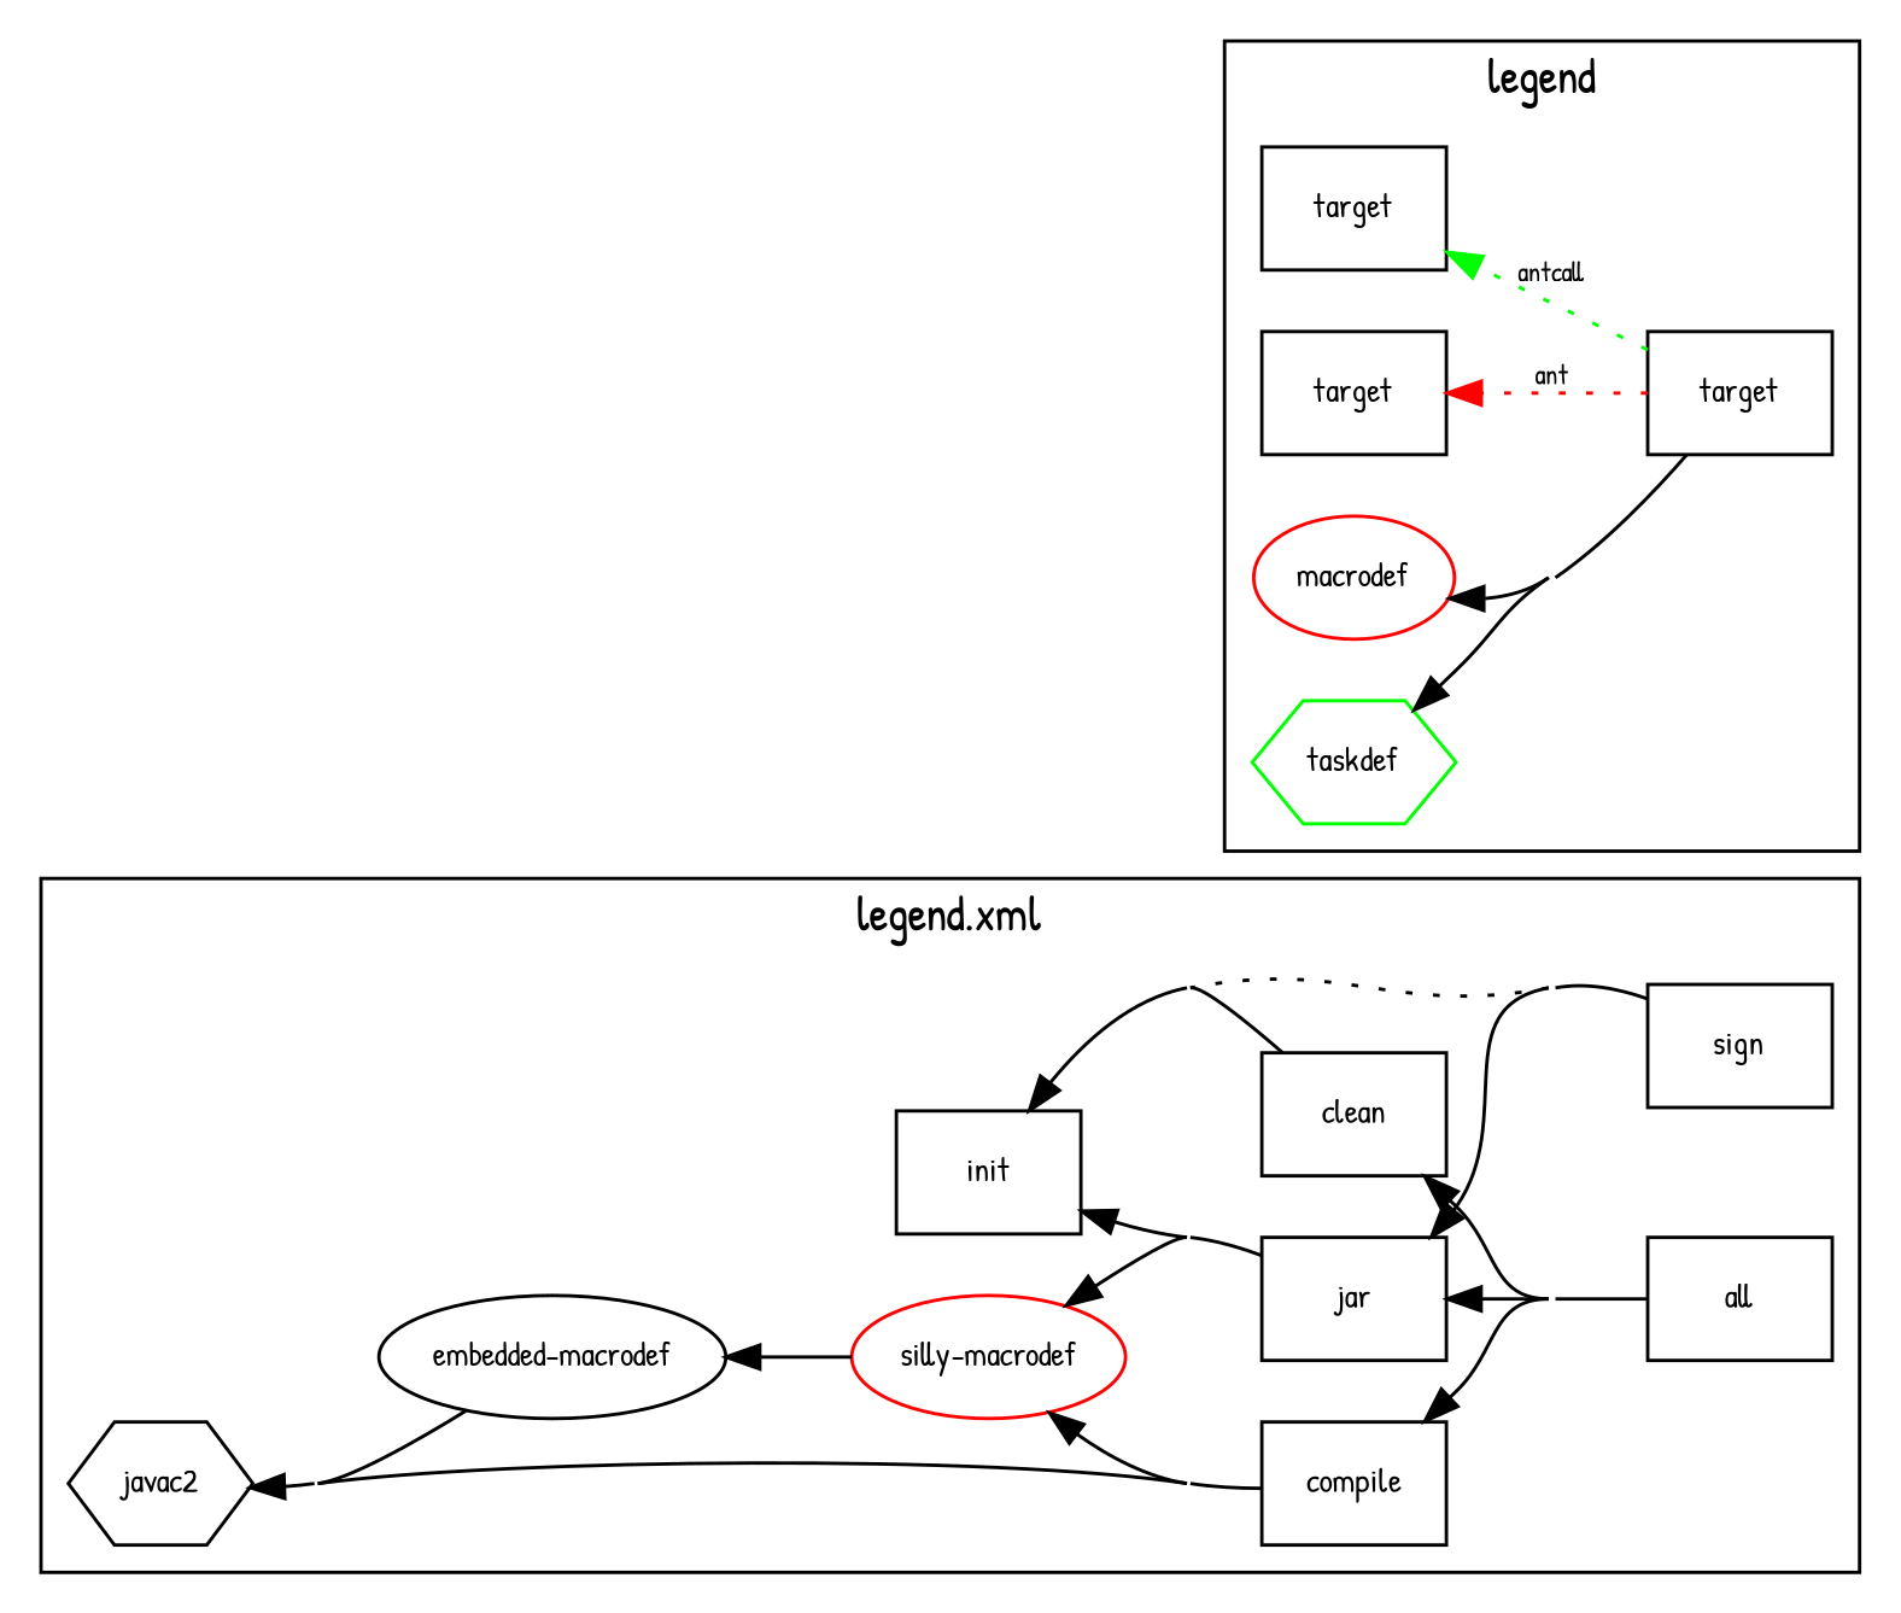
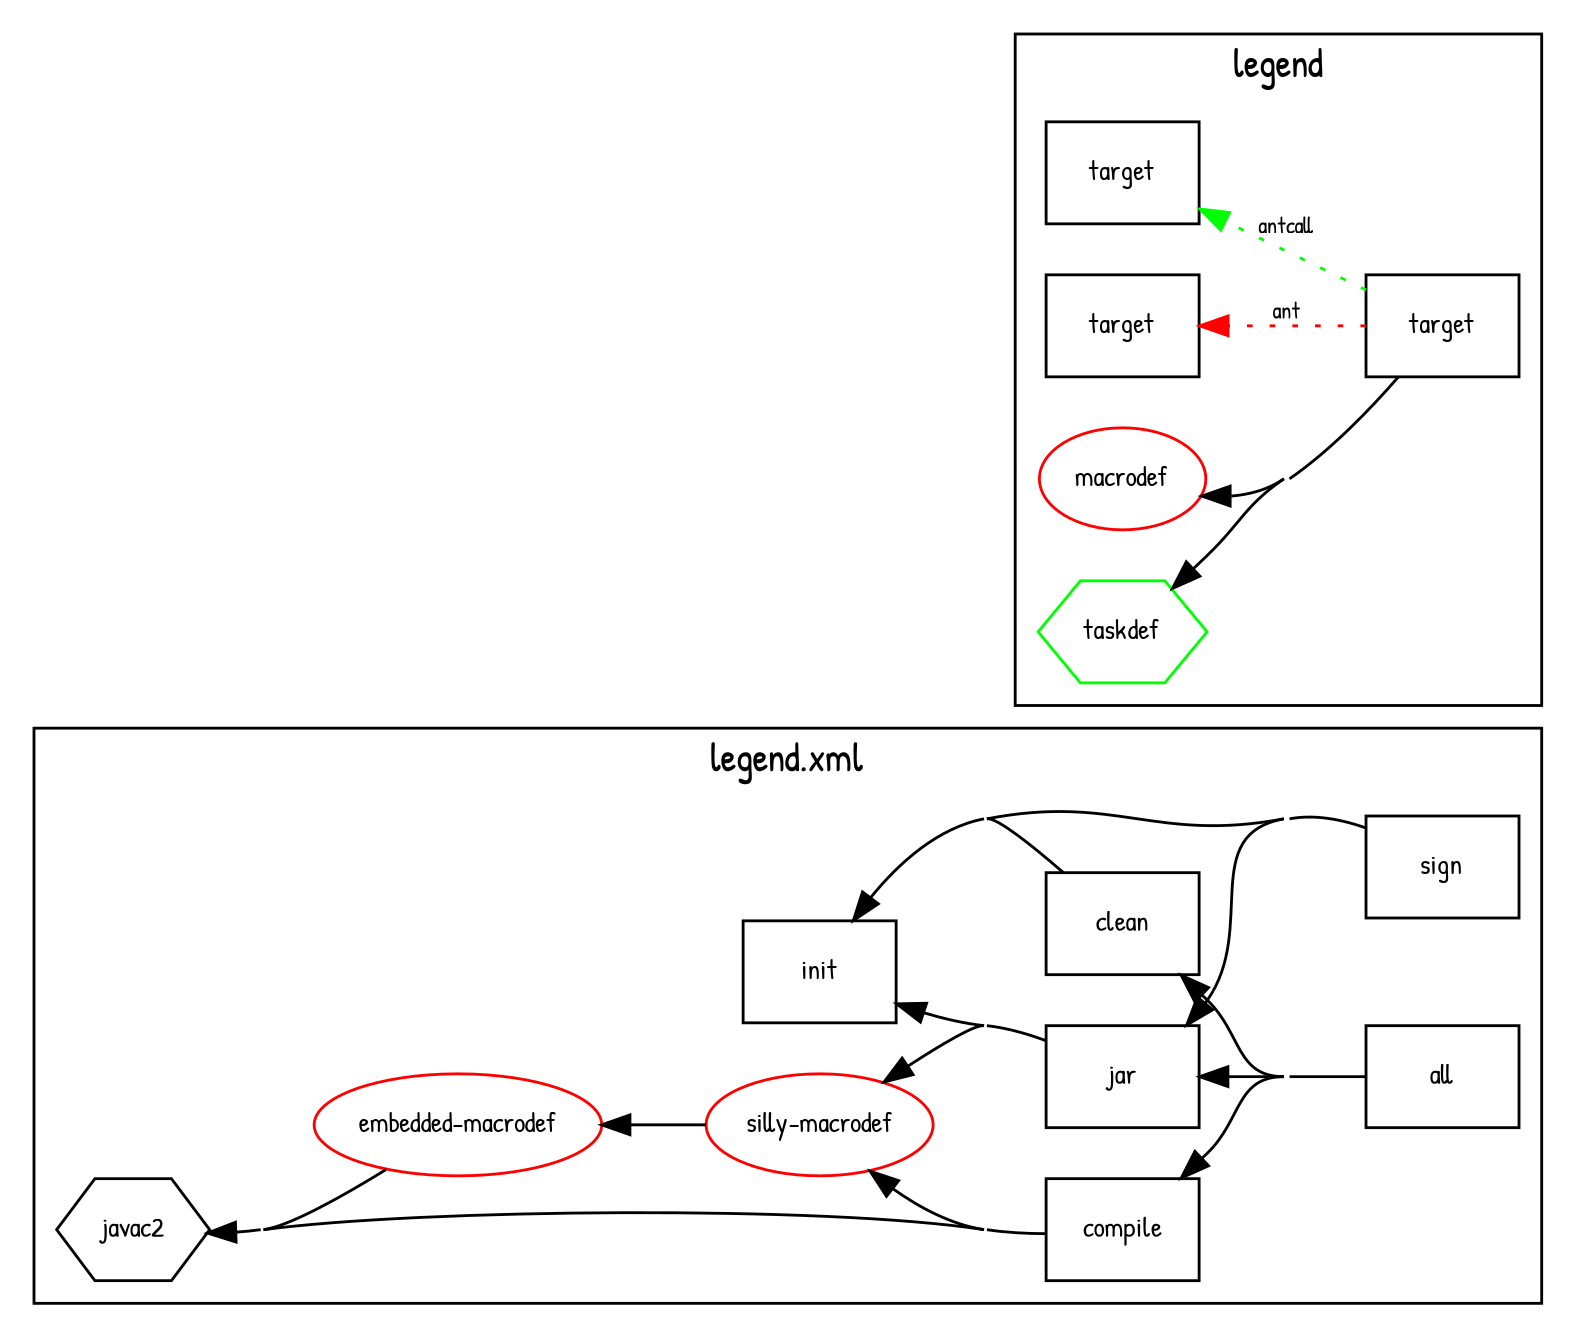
  digraph {
    concentrate=true
    fontname="Patrick Hand"
    rankdir=RL
    node [color=black fontname="Patrick Hand" fontsize=10 shape=box]
    edge [fontname="Patrick Hand" fontsize=8]
    n1 [label=compile]
    n2 [label=init]
    n3 [label=clean]
    n4 [label=all]
    n5 [label=sign]
    n6 [label=jar]
    n7 [color=red label="silly-macrodef" shape=ellipse]
-   n8 [label="embedded-macrodef" shape=ellipse]
+   n8 [color=red label="embedded-macrodef" shape=ellipse]
    n9 [label=javac2 shape=hexagon]
    n10 [label=target]
    n11 [label=target]
    n12 [label=target]
    n13 [color=green label=taskdef shape=hexagon]
    n14 [color=red label=macrodef shape=ellipse]
    subgraph cluster_1 {
      label="legend.xml"
      n1
      n2
      n3
      n4
      n5
      n6
      n7
      n8
      n9
    }
    subgraph cluster_2 {
      label=legend
      n10
      n11
      n12
      n13
      n14
    }
    n1 -> n7
    n1 -> n9
    n3 -> n2
    n4 -> n1
    n4 -> n3
    n4 -> n6
-   n5 -> n2 [style=dotted]
+   n5 -> n2
    n5 -> n6
    n6 -> n2
    n6 -> n7
    n7 -> n8
    n8 -> n9
    n10 -> n11 [color=red label=<ant> style=dotted]
    n10 -> n12 [color=green label=<antcall> style=dotted]
    n10 -> n13
    n10 -> n14
  }
